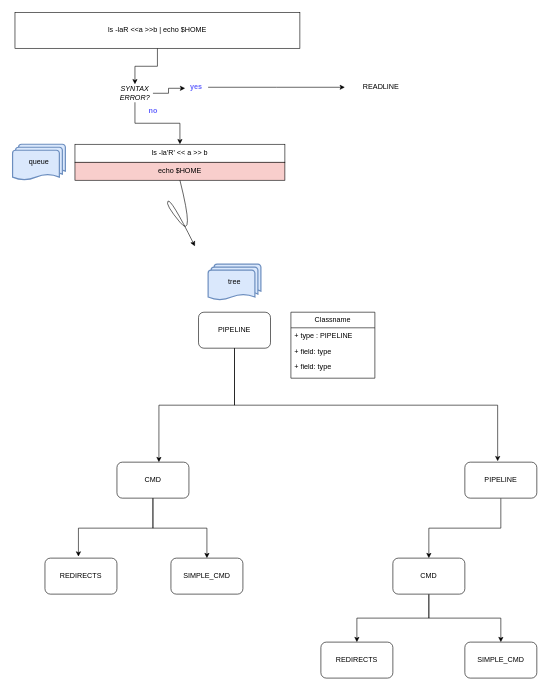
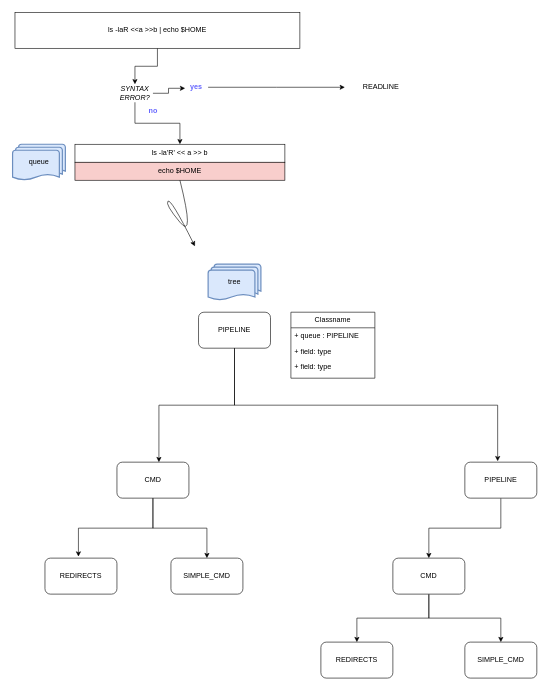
  <mxCell id="0" />
  <mxCell id="1" parent="0" />
  <mxCell id="2" style="edgeStyle=orthogonalEdgeStyle;rounded=0;orthogonalLoop=1;jettySize=auto;html=1;entryX=0.5;entryY=0;entryDx=0;entryDy=0;" edge="1" parent="1" source="3" target="25"><mxGeometry relative="1" as="geometry" /></mxCell>
  <mxCell id="3" value="ls -laR &amp;lt;&amp;lt;a &amp;gt;&amp;gt;b | echo $HOME" style="rounded=0;whiteSpace=wrap;html=1;" vertex="1" parent="1"><mxGeometry x="24" y="20" width="475" height="60" as="geometry" /></mxCell>
  <mxCell id="4" value="ls -la'R' &amp;lt;&amp;lt; a &amp;gt;&amp;gt; b" style="rounded=0;whiteSpace=wrap;html=1;" vertex="1" parent="1"><mxGeometry x="124" y="240" width="350" height="30" as="geometry" /></mxCell>
  <mxCell id="5" value="echo $HOME" style="rounded=0;whiteSpace=wrap;html=1;fillColor=#f8cecc;" vertex="1" parent="1"><mxGeometry x="124" y="270" width="350" height="30" as="geometry" /></mxCell>
  <mxCell id="6" value="" style="curved=1;endArrow=classic;html=1;rounded=0;exitX=0.5;exitY=1;exitDx=0;exitDy=0;" edge="1" parent="1" source="5"><mxGeometry width="50" height="50" relative="1" as="geometry"><mxPoint x="274" y="400" as="sourcePoint" /><mxPoint x="324" y="410" as="targetPoint" /><Array as="points"><mxPoint x="324" y="400" /><mxPoint x="274" y="340" /><mxPoint x="284" y="330" /></Array></mxGeometry></mxCell>
  <mxCell id="7" value="queue" style="strokeWidth=2;html=1;shape=mxgraph.flowchart.multi-document;whiteSpace=wrap;fillColor=#dae8fc;strokeColor=#6c8ebf;" vertex="1" parent="1"><mxGeometry x="20" y="240" width="88" height="60" as="geometry" /></mxCell>
  <mxCell id="8" value="tree" style="strokeWidth=2;html=1;shape=mxgraph.flowchart.multi-document;whiteSpace=wrap;fillColor=#dae8fc;strokeColor=#6c8ebf;" vertex="1" parent="1"><mxGeometry x="346" y="440" width="88" height="60" as="geometry" /></mxCell>
  <mxCell id="9" value="PIPELINE" style="rounded=1;whiteSpace=wrap;html=1;" vertex="1" parent="1"><mxGeometry x="330" y="520" width="120" height="60" as="geometry" /></mxCell>
  <mxCell id="10" style="edgeStyle=orthogonalEdgeStyle;rounded=0;orthogonalLoop=1;jettySize=auto;html=1;exitX=0.5;exitY=1;exitDx=0;exitDy=0;entryX=0.5;entryY=0;entryDx=0;entryDy=0;" edge="1" parent="1" source="11" target="13"><mxGeometry relative="1" as="geometry" /></mxCell>
  <mxCell id="11" value="CMD" style="rounded=1;whiteSpace=wrap;html=1;" vertex="1" parent="1"><mxGeometry x="194" y="770" width="120" height="60" as="geometry" /></mxCell>
  <mxCell id="12" value="REDIRECTS" style="rounded=1;whiteSpace=wrap;html=1;" vertex="1" parent="1"><mxGeometry x="74" y="930" width="120" height="60" as="geometry" /></mxCell>
  <mxCell id="13" value="SIMPLE_CMD" style="rounded=1;whiteSpace=wrap;html=1;" vertex="1" parent="1"><mxGeometry x="284" y="930" width="120" height="60" as="geometry" /></mxCell>
  <mxCell id="14" style="edgeStyle=orthogonalEdgeStyle;rounded=0;orthogonalLoop=1;jettySize=auto;html=1;exitX=0.5;exitY=1;exitDx=0;exitDy=0;entryX=0.5;entryY=0;entryDx=0;entryDy=0;" edge="1" parent="1" source="15" target="18"><mxGeometry relative="1" as="geometry" /></mxCell>
  <mxCell id="15" value="PIPELINE" style="rounded=1;whiteSpace=wrap;html=1;" vertex="1" parent="1"><mxGeometry x="774" y="770" width="120" height="60" as="geometry" /></mxCell>
  <mxCell id="16" style="edgeStyle=orthogonalEdgeStyle;rounded=0;orthogonalLoop=1;jettySize=auto;html=1;exitX=0.5;exitY=1;exitDx=0;exitDy=0;" edge="1" parent="1" source="18" target="19"><mxGeometry relative="1" as="geometry" /></mxCell>
  <mxCell id="17" style="edgeStyle=orthogonalEdgeStyle;rounded=0;orthogonalLoop=1;jettySize=auto;html=1;entryX=0.5;entryY=0;entryDx=0;entryDy=0;" edge="1" parent="1" source="18" target="20"><mxGeometry relative="1" as="geometry" /></mxCell>
  <mxCell id="18" value="CMD" style="rounded=1;whiteSpace=wrap;html=1;" vertex="1" parent="1"><mxGeometry x="654" y="930" width="120" height="60" as="geometry" /></mxCell>
  <mxCell id="19" value="REDIRECTS" style="rounded=1;whiteSpace=wrap;html=1;" vertex="1" parent="1"><mxGeometry x="534" y="1070" width="120" height="60" as="geometry" /></mxCell>
  <mxCell id="20" value="SIMPLE_CMD" style="rounded=1;whiteSpace=wrap;html=1;" vertex="1" parent="1"><mxGeometry x="774" y="1070" width="120" height="60" as="geometry" /></mxCell>
  <mxCell id="21" style="edgeStyle=orthogonalEdgeStyle;rounded=0;orthogonalLoop=1;jettySize=auto;html=1;exitX=0.5;exitY=1;exitDx=0;exitDy=0;entryX=0.465;entryY=-0.044;entryDx=0;entryDy=0;entryPerimeter=0;" edge="1" parent="1" source="11" target="12"><mxGeometry relative="1" as="geometry" /></mxCell>
  <mxCell id="22" style="edgeStyle=orthogonalEdgeStyle;rounded=0;orthogonalLoop=1;jettySize=auto;html=1;exitX=0.5;exitY=1;exitDx=0;exitDy=0;entryX=0.583;entryY=0;entryDx=0;entryDy=0;entryPerimeter=0;" edge="1" parent="1" source="9" target="11"><mxGeometry relative="1" as="geometry" /></mxCell>
  <mxCell id="23" style="edgeStyle=orthogonalEdgeStyle;rounded=0;orthogonalLoop=1;jettySize=auto;html=1;exitX=0.5;exitY=1;exitDx=0;exitDy=0;entryX=0.456;entryY=-0.026;entryDx=0;entryDy=0;entryPerimeter=0;" edge="1" parent="1" source="9" target="15"><mxGeometry relative="1" as="geometry" /></mxCell>
  <mxCell id="24" style="edgeStyle=orthogonalEdgeStyle;rounded=0;orthogonalLoop=1;jettySize=auto;html=1;exitX=0.5;exitY=1;exitDx=0;exitDy=0;entryX=0.5;entryY=0;entryDx=0;entryDy=0;" edge="1" parent="1" source="25" target="4"><mxGeometry relative="1" as="geometry" /></mxCell>
  <mxCell id="25" value="&lt;i&gt;SYNTAX ERROR?&lt;/i&gt;" style="text;html=1;strokeColor=none;fillColor=none;align=center;verticalAlign=middle;whiteSpace=wrap;rounded=0;" vertex="1" parent="1"><mxGeometry x="194" y="140" width="60" height="30" as="geometry" /></mxCell>
  <mxCell id="26" value="&lt;b&gt;&lt;font color=&quot;#6666ff&quot;&gt;no&lt;/font&gt;&lt;/b&gt;" style="text;html=1;align=center;verticalAlign=middle;resizable=0;points=[];autosize=1;strokeColor=none;fillColor=none;" vertex="1" parent="1"><mxGeometry x="234" y="170" width="40" height="30" as="geometry" /></mxCell>
  <mxCell id="27" style="edgeStyle=orthogonalEdgeStyle;rounded=0;orthogonalLoop=1;jettySize=auto;html=1;" edge="1" parent="1" source="28"><mxGeometry relative="1" as="geometry"><mxPoint x="574" y="145" as="targetPoint" /></mxGeometry></mxCell>
  <mxCell id="28" value="&lt;b&gt;&lt;font color=&quot;#6666ff&quot;&gt;yes&lt;/font&gt;&lt;/b&gt;" style="text;html=1;align=center;verticalAlign=middle;resizable=0;points=[];autosize=1;strokeColor=none;fillColor=none;" vertex="1" parent="1"><mxGeometry x="306" y="130" width="40" height="30" as="geometry" /></mxCell>
  <mxCell id="29" style="edgeStyle=orthogonalEdgeStyle;rounded=0;orthogonalLoop=1;jettySize=auto;html=1;exitX=1;exitY=0.5;exitDx=0;exitDy=0;entryX=0.042;entryY=0.556;entryDx=0;entryDy=0;entryPerimeter=0;" edge="1" parent="1" source="25" target="28"><mxGeometry relative="1" as="geometry" /></mxCell>
  <mxCell id="30" value="READLINE" style="text;html=1;align=center;verticalAlign=middle;resizable=0;points=[];autosize=1;strokeColor=none;fillColor=none;" vertex="1" parent="1"><mxGeometry x="594" y="130" width="80" height="30" as="geometry" /></mxCell>
  <mxCell id="31" value="Classname" style="swimlane;fontStyle=0;childLayout=stackLayout;horizontal=1;startSize=26;fillColor=none;horizontalStack=0;resizeParent=1;resizeParentMax=0;resizeLast=0;collapsible=1;marginBottom=0;whiteSpace=wrap;html=1;" vertex="1" parent="1"><mxGeometry x="484" y="520" width="140" height="110" as="geometry"><mxRectangle x="-320" y="530" width="100" height="30" as="alternateBounds" /></mxGeometry></mxCell>
- <mxCell id="32" value="+ type : PIPELINE" style="text;strokeColor=none;fillColor=none;align=left;verticalAlign=top;spacingLeft=4;spacingRight=4;overflow=hidden;rotatable=0;points=[[0,0.5],[1,0.5]];portConstraint=eastwest;whiteSpace=wrap;html=1;" vertex="1" parent="31"><mxGeometry y="26" width="140" height="26" as="geometry" /></mxCell>
+ <mxCell id="32" value="+ queue : PIPELINE" style="text;strokeColor=none;fillColor=none;align=left;verticalAlign=top;spacingLeft=4;spacingRight=4;overflow=hidden;rotatable=0;points=[[0,0.5],[1,0.5]];portConstraint=eastwest;whiteSpace=wrap;html=1;" vertex="1" parent="31"><mxGeometry y="26" width="140" height="26" as="geometry" /></mxCell>
  <mxCell id="33" value="+ field: type" style="text;strokeColor=none;fillColor=none;align=left;verticalAlign=top;spacingLeft=4;spacingRight=4;overflow=hidden;rotatable=0;points=[[0,0.5],[1,0.5]];portConstraint=eastwest;whiteSpace=wrap;html=1;" vertex="1" parent="31"><mxGeometry y="52" width="140" height="26" as="geometry" /></mxCell>
  <mxCell id="34" value="+ field: type" style="text;strokeColor=none;fillColor=none;align=left;verticalAlign=top;spacingLeft=4;spacingRight=4;overflow=hidden;rotatable=0;points=[[0,0.5],[1,0.5]];portConstraint=eastwest;whiteSpace=wrap;html=1;" vertex="1" parent="31"><mxGeometry y="78" width="140" height="32" as="geometry" /></mxCell>
